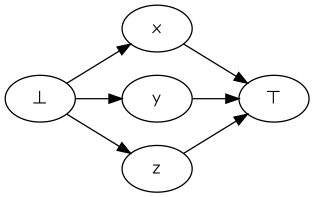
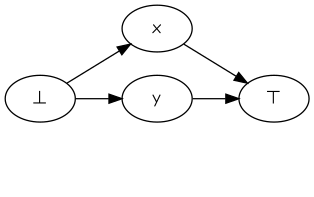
  digraph {
    rankdir=LR
    fontname="Comic Neue"
    node [fontname="Comic Neue"]
    edge [fontname="Comic Neue"]
    "⊥"
    x
    y
-   z
    "⊤"
    "⊥" -> x
    "⊥" -> y
-   "⊥" -> z
    x -> "⊤"
    y -> "⊤"
-   z -> "⊤"
  }
